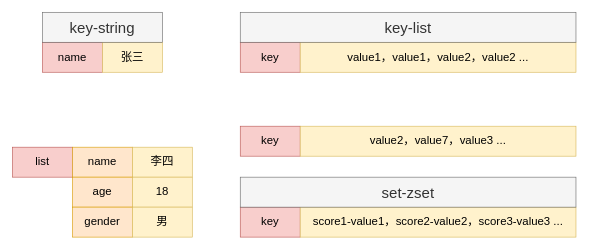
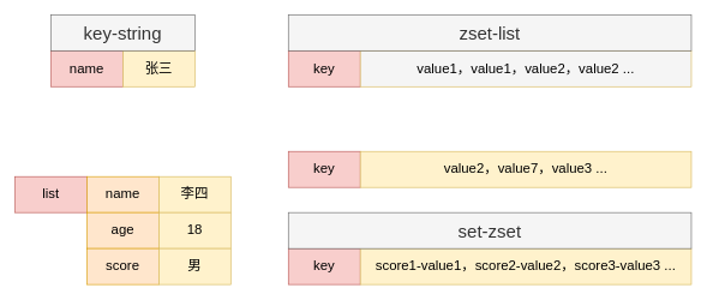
  <mxCell id="0" />
  <mxCell id="1" parent="0" />
  <mxCell id="2" value="name" style="rounded=0;whiteSpace=wrap;html=1;fillColor=#f8cecc;strokeColor=#b85450;fontSize=19;" vertex="1" parent="1"><mxGeometry x="70" y="70" width="100" height="50" as="geometry" /></mxCell>
  <mxCell id="3" value="张三" style="rounded=0;whiteSpace=wrap;html=1;fontSize=19;fillColor=#fff2cc;strokeColor=#d6b656;" vertex="1" parent="1"><mxGeometry x="170" y="70" width="100" height="50" as="geometry" /></mxCell>
  <mxCell id="4" value="&lt;span style=&quot;color: rgb(51 , 51 , 51) ; font-size: 25px&quot;&gt;key-string&lt;/span&gt;" style="text;html=1;strokeColor=#666666;fillColor=#f5f5f5;align=center;verticalAlign=middle;whiteSpace=wrap;rounded=0;fontColor=#333333;" vertex="1" parent="1"><mxGeometry x="70" y="20" width="200" height="50" as="geometry" /></mxCell>
  <mxCell id="5" style="edgeStyle=orthogonalEdgeStyle;rounded=0;orthogonalLoop=1;jettySize=auto;html=1;exitX=0.5;exitY=1;exitDx=0;exitDy=0;fontSize=19;" edge="1" parent="1" source="3" target="3"><mxGeometry relative="1" as="geometry" /></mxCell>
  <mxCell id="6" value="list" style="rounded=0;whiteSpace=wrap;html=1;fillColor=#f8cecc;strokeColor=#b85450;fontSize=19;" vertex="1" parent="1"><mxGeometry x="20" y="245" width="100" height="50" as="geometry" /></mxCell>
  <mxCell id="7" value="name" style="rounded=0;whiteSpace=wrap;html=1;fillColor=#ffe6cc;strokeColor=#d79b00;fontSize=19;" vertex="1" parent="1"><mxGeometry x="120" y="245" width="100" height="50" as="geometry" /></mxCell>
  <mxCell id="8" value="李四" style="rounded=0;whiteSpace=wrap;html=1;fontSize=19;fillColor=#fff2cc;strokeColor=#d6b656;" vertex="1" parent="1"><mxGeometry x="220" y="245" width="100" height="50" as="geometry" /></mxCell>
  <mxCell id="9" value="age" style="rounded=0;whiteSpace=wrap;html=1;fillColor=#ffe6cc;strokeColor=#d79b00;fontSize=19;" vertex="1" parent="1"><mxGeometry x="120" y="295" width="100" height="50" as="geometry" /></mxCell>
  <mxCell id="10" value="18" style="rounded=0;whiteSpace=wrap;html=1;fontSize=19;fillColor=#fff2cc;strokeColor=#d6b656;" vertex="1" parent="1"><mxGeometry x="220" y="295" width="100" height="50" as="geometry" /></mxCell>
- <mxCell id="11" value="gender" style="rounded=0;whiteSpace=wrap;html=1;fillColor=#ffe6cc;strokeColor=#d79b00;fontSize=19;" vertex="1" parent="1"><mxGeometry x="120" y="345" width="100" height="50" as="geometry" /></mxCell>
+ <mxCell id="11" value="score" style="rounded=0;whiteSpace=wrap;html=1;fillColor=#ffe6cc;strokeColor=#d79b00;fontSize=19;" vertex="1" parent="1"><mxGeometry x="120" y="345" width="100" height="50" as="geometry" /></mxCell>
  <mxCell id="12" value="男" style="rounded=0;whiteSpace=wrap;html=1;fontSize=19;fillColor=#fff2cc;strokeColor=#d6b656;" vertex="1" parent="1"><mxGeometry x="220" y="345" width="100" height="50" as="geometry" /></mxCell>
  <mxCell id="13" value="key" style="rounded=0;whiteSpace=wrap;html=1;fillColor=#f8cecc;strokeColor=#b85450;fontSize=19;" vertex="1" parent="1"><mxGeometry x="400" y="70" width="100" height="50" as="geometry" /></mxCell>
- <mxCell id="14" value="value1，value1，value2，value2 ..." style="rounded=0;whiteSpace=wrap;html=1;fontSize=19;fillColor=#fff2cc;strokeColor=#d6b656;" vertex="1" parent="1"><mxGeometry x="500" y="70" width="460" height="50" as="geometry" /></mxCell>
- <mxCell id="15" value="&lt;span style=&quot;color: rgb(51 , 51 , 51) ; font-size: 25px&quot;&gt;key-list&lt;/span&gt;" style="text;html=1;strokeColor=#666666;fillColor=#f5f5f5;align=center;verticalAlign=middle;whiteSpace=wrap;rounded=0;fontColor=#333333;" vertex="1" parent="1"><mxGeometry x="400" y="20" width="560" height="50" as="geometry" /></mxCell>
+ <mxCell id="14" value="value1，value1，value2，value2 ..." style="rounded=0;whiteSpace=wrap;html=1;fontSize=19;fillColor=#f5f5f5;strokeColor=#d6b656;" vertex="1" parent="1"><mxGeometry x="500" y="70" width="460" height="50" as="geometry" /></mxCell>
+ <mxCell id="15" value="&lt;span style=&quot;color: rgb(51 , 51 , 51) ; font-size: 25px&quot;&gt;zset-list&lt;/span&gt;" style="text;html=1;strokeColor=#666666;fillColor=#f5f5f5;align=center;verticalAlign=middle;whiteSpace=wrap;rounded=0;fontColor=#333333;" vertex="1" parent="1"><mxGeometry x="400" y="20" width="560" height="50" as="geometry" /></mxCell>
  <mxCell id="16" value="key" style="rounded=0;whiteSpace=wrap;html=1;fillColor=#f8cecc;strokeColor=#b85450;fontSize=19;" vertex="1" parent="1"><mxGeometry x="400" y="210" width="100" height="50" as="geometry" /></mxCell>
  <mxCell id="17" value="value2，value7，value3 ..." style="rounded=0;whiteSpace=wrap;html=1;fontSize=19;fillColor=#fff2cc;strokeColor=#d6b656;" vertex="1" parent="1"><mxGeometry x="500" y="210" width="460" height="50" as="geometry" /></mxCell>
  <mxCell id="18" value="key" style="rounded=0;whiteSpace=wrap;html=1;fillColor=#f8cecc;strokeColor=#b85450;fontSize=19;" vertex="1" parent="1"><mxGeometry x="400" y="345" width="100" height="50" as="geometry" /></mxCell>
  <mxCell id="19" value="score1-value1，score2-value2，score3-value3 ..." style="rounded=0;whiteSpace=wrap;html=1;fontSize=19;fillColor=#fff2cc;strokeColor=#d6b656;" vertex="1" parent="1"><mxGeometry x="500" y="345" width="460" height="50" as="geometry" /></mxCell>
  <mxCell id="20" value="&lt;span style=&quot;color: rgb(51 , 51 , 51) ; font-size: 25px&quot;&gt;set-zset&lt;/span&gt;" style="text;html=1;strokeColor=#666666;fillColor=#f5f5f5;align=center;verticalAlign=middle;whiteSpace=wrap;rounded=0;fontColor=#333333;" vertex="1" parent="1"><mxGeometry x="400" y="295" width="560" height="50" as="geometry" /></mxCell>
